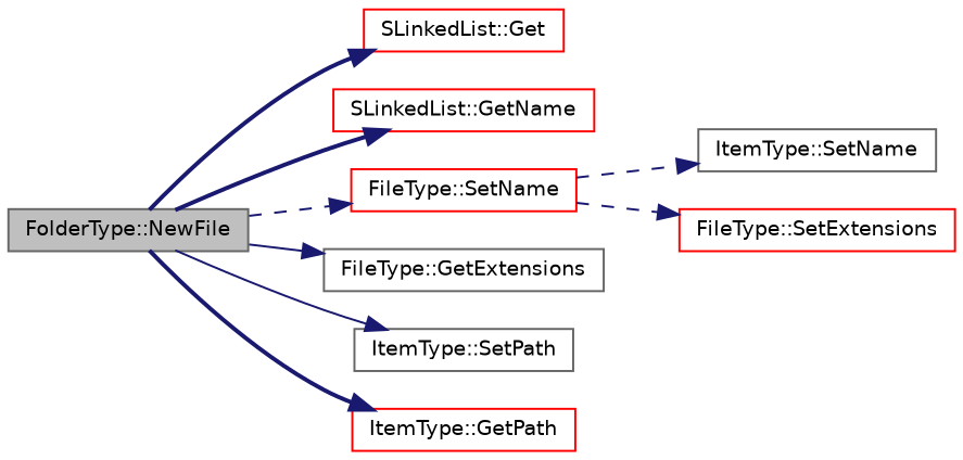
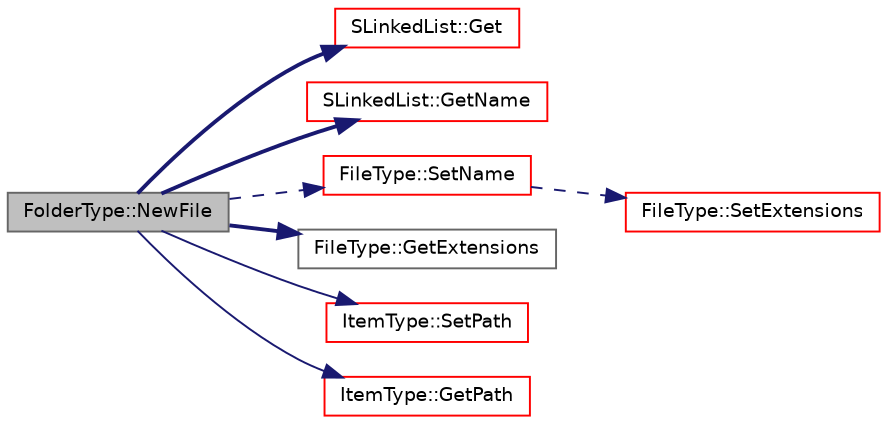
  digraph {
    rankdir=LR
    node [color=red fillcolor=white fontname=Helvetica fontsize=10 shape=record style=filled]
    edge [color=midnightblue fontname=Helvetica fontsize=10 labelfontname=Helvetica labelfontsize=10 style=bold]
    n1 [color=gray40 fillcolor=grey75 fontcolor=black height=0.2 label="FolderType::NewFile" width=0.4]
    n2 [height=0.2 label="SLinkedList::Get" width=0.4]
    n3 [height=0.2 label="SLinkedList::GetName" width=0.4]
    n4 [height=0.2 label="FileType::SetName" width=0.4]
    n5 [color=gray40 height=0.2 label="FileType::GetExtensions" width=0.4]
-   n6 [color=gray40 height=0.2 label="ItemType::SetPath" width=0.4]
+   n6 [height=0.2 label="ItemType::SetPath" width=0.4]
    n7 [height=0.2 label="ItemType::GetPath" width=0.4]
-   n8 [color=gray40 height=0.2 label="ItemType::SetName" width=0.4]
    n9 [height=0.2 label="FileType::SetExtensions" width=0.4]
    n1 -> n2
    n1 -> n3
    n1 -> n4 [style=dashed]
-   n1 -> n5 [style=solid]
+   n1 -> n5
    n1 -> n6 [style=solid]
-   n1 -> n7
-   n4 -> n8 [style=dashed]
+   n1 -> n7 [style=solid]
    n4 -> n9 [style=dashed]
  }
